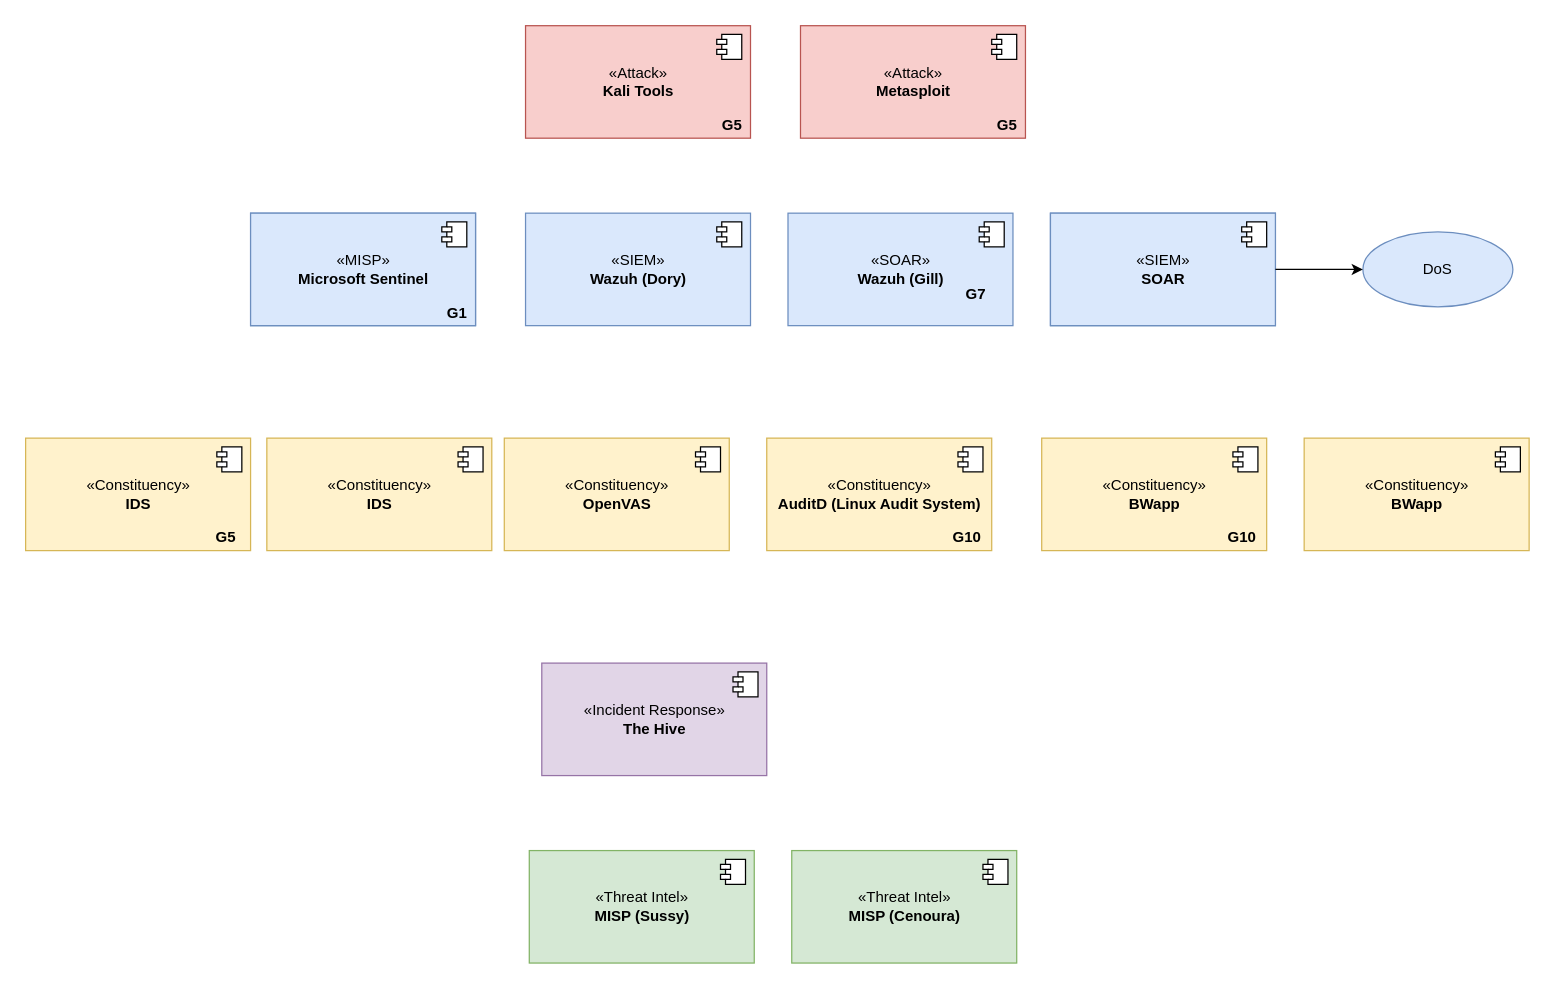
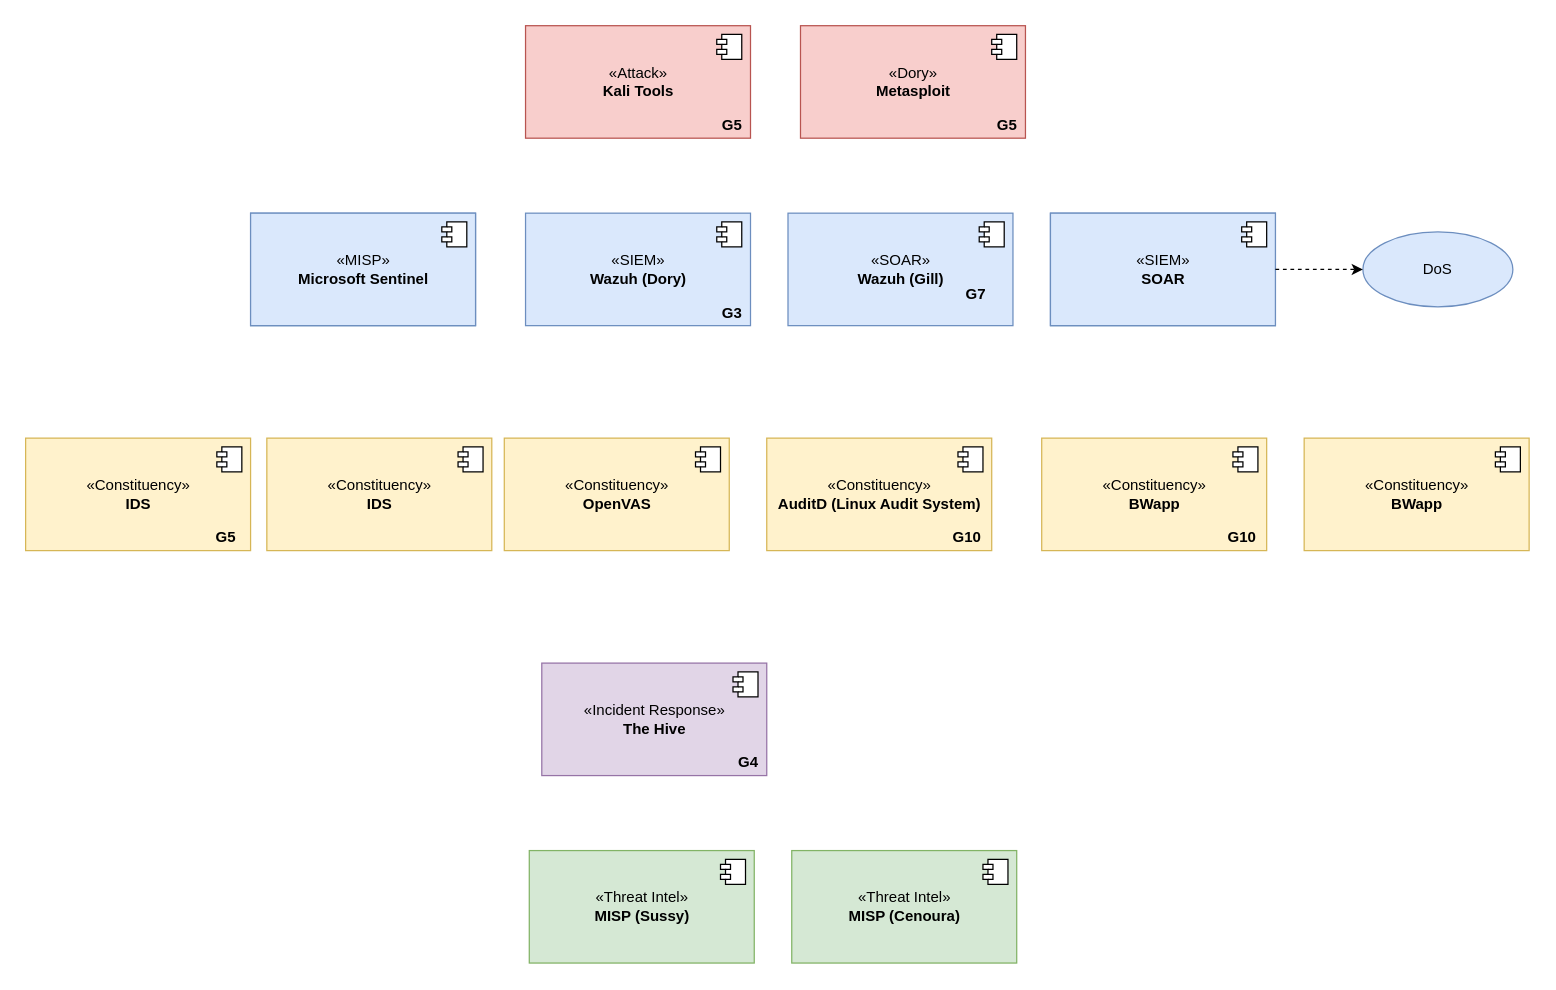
  <mxCell id="0" />
  <mxCell id="1" parent="0" />
  <mxCell id="2" value="" style="group" parent="1" vertex="1" connectable="0"><mxGeometry x="633" y="680" width="180" height="90" as="geometry" /></mxCell>
  <mxCell id="3" value="«Threat Intel»&lt;br&gt;&lt;b&gt;MISP (Cenoura)&lt;/b&gt;" style="html=1;dropTarget=0;fillColor=#d5e8d4;strokeColor=#82b366;" parent="2" vertex="1"><mxGeometry width="180" height="90" as="geometry" /></mxCell>
  <mxCell id="4" value="" style="shape=module;jettyWidth=8;jettyHeight=4;" parent="3" vertex="1"><mxGeometry x="1" width="20" height="20" relative="1" as="geometry"><mxPoint x="-27" y="7" as="offset" /></mxGeometry></mxCell>
  <mxCell id="5" value="" style="group" parent="1" vertex="1" connectable="0"><mxGeometry x="423" y="680" width="180" height="90" as="geometry" /></mxCell>
  <mxCell id="6" value="«Threat Intel»&lt;br&gt;&lt;b&gt;MISP (Sussy)&lt;/b&gt;" style="html=1;dropTarget=0;fillColor=#d5e8d4;strokeColor=#82b366;" parent="5" vertex="1"><mxGeometry width="180" height="90" as="geometry" /></mxCell>
  <mxCell id="7" value="" style="shape=module;jettyWidth=8;jettyHeight=4;" parent="6" vertex="1"><mxGeometry x="1" width="20" height="20" relative="1" as="geometry"><mxPoint x="-27" y="7" as="offset" /></mxGeometry></mxCell>
  <mxCell id="8" value="" style="group" parent="1" vertex="1" connectable="0"><mxGeometry x="433" y="530" width="180" height="90" as="geometry" /></mxCell>
  <mxCell id="9" value="«Incident Response»&lt;br&gt;&lt;b&gt;The Hive&lt;/b&gt;" style="html=1;dropTarget=0;fillColor=#e1d5e7;strokeColor=#9673a6;" parent="8" vertex="1"><mxGeometry width="180" height="90" as="geometry" /></mxCell>
  <mxCell id="10" value="" style="shape=module;jettyWidth=8;jettyHeight=4;" parent="9" vertex="1"><mxGeometry x="1" width="20" height="20" relative="1" as="geometry"><mxPoint x="-27" y="7" as="offset" /></mxGeometry></mxCell>
+ <mxCell id="11" value="&lt;b&gt;G4&lt;/b&gt;" style="text;html=1;align=center;verticalAlign=middle;resizable=0;points=[];autosize=1;strokeColor=none;fillColor=none;" parent="8" vertex="1"><mxGeometry x="150" y="70" width="30" height="20" as="geometry" /></mxCell>
  <mxCell id="12" value="" style="group" parent="1" vertex="1" connectable="0"><mxGeometry x="403" y="350" width="180" height="100" as="geometry" /></mxCell>
  <mxCell id="13" value="«Constituency»&lt;br&gt;&lt;b&gt;OpenVAS&lt;/b&gt;" style="html=1;dropTarget=0;fillColor=#fff2cc;strokeColor=#d6b656;" parent="12" vertex="1"><mxGeometry width="180" height="90" as="geometry" /></mxCell>
  <mxCell id="14" value="" style="shape=module;jettyWidth=8;jettyHeight=4;" parent="13" vertex="1"><mxGeometry x="1" width="20" height="20" relative="1" as="geometry"><mxPoint x="-27" y="7" as="offset" /></mxGeometry></mxCell>
  <mxCell id="15" value="" style="group" parent="1" vertex="1" connectable="0"><mxGeometry x="613" y="350" width="180" height="90" as="geometry" /></mxCell>
  <mxCell id="16" value="«Constituency»&lt;br&gt;&lt;b&gt;AuditD (Linux Audit System)&lt;/b&gt;" style="html=1;dropTarget=0;fillColor=#fff2cc;strokeColor=#d6b656;" parent="15" vertex="1"><mxGeometry width="180" height="90" as="geometry" /></mxCell>
  <mxCell id="17" value="" style="shape=module;jettyWidth=8;jettyHeight=4;" parent="16" vertex="1"><mxGeometry x="1" width="20" height="20" relative="1" as="geometry"><mxPoint x="-27" y="7" as="offset" /></mxGeometry></mxCell>
  <mxCell id="18" value="&lt;b&gt;G10&lt;/b&gt;" style="text;html=1;align=center;verticalAlign=middle;resizable=0;points=[];autosize=1;strokeColor=none;fillColor=none;" parent="15" vertex="1"><mxGeometry x="140" y="70" width="40" height="20" as="geometry" /></mxCell>
  <mxCell id="19" value="" style="group;fillColor=#dae8fc;strokeColor=#6c8ebf;" parent="1" vertex="1" connectable="0"><mxGeometry x="840" y="170" width="180" height="90" as="geometry" /></mxCell>
  <mxCell id="20" value="«SIEM»&lt;br&gt;&lt;b&gt;SOAR&lt;/b&gt;" style="html=1;dropTarget=0;fillColor=#dae8fc;strokeColor=#6c8ebf;" parent="19" vertex="1"><mxGeometry width="180" height="90" as="geometry" /></mxCell>
  <mxCell id="21" value="" style="shape=module;jettyWidth=8;jettyHeight=4;" parent="20" vertex="1"><mxGeometry x="1" width="20" height="20" relative="1" as="geometry"><mxPoint x="-27" y="7" as="offset" /></mxGeometry></mxCell>
  <mxCell id="22" value="" style="group" vertex="1" connectable="0" parent="1"><mxGeometry x="420" y="170" width="180" height="90" as="geometry" /></mxCell>
  <mxCell id="23" value="«SIEM»&lt;br&gt;&lt;b&gt;Wazuh (Dory)&lt;/b&gt;" style="html=1;dropTarget=0;fillColor=#dae8fc;strokeColor=#6c8ebf;" parent="22" vertex="1"><mxGeometry width="180" height="90" as="geometry" /></mxCell>
  <mxCell id="24" value="" style="shape=module;jettyWidth=8;jettyHeight=4;" parent="23" vertex="1"><mxGeometry x="1" width="20" height="20" relative="1" as="geometry"><mxPoint x="-27" y="7" as="offset" /></mxGeometry></mxCell>
+ <mxCell id="25" value="&lt;b&gt;G3&lt;/b&gt;" style="text;html=1;align=center;verticalAlign=middle;resizable=0;points=[];autosize=1;strokeColor=none;fillColor=none;" parent="22" vertex="1"><mxGeometry x="150" y="70" width="30" height="20" as="geometry" /></mxCell>
  <mxCell id="26" value="" style="group" vertex="1" connectable="0" parent="1"><mxGeometry x="630" y="170" width="180" height="90" as="geometry" /></mxCell>
  <mxCell id="27" value="«SOAR»&lt;br&gt;&lt;b&gt;Wazuh (Gill)&lt;/b&gt;" style="html=1;dropTarget=0;fillColor=#dae8fc;strokeColor=#6c8ebf;" parent="26" vertex="1"><mxGeometry width="180" height="90" as="geometry" /></mxCell>
  <mxCell id="28" value="" style="shape=module;jettyWidth=8;jettyHeight=4;" parent="27" vertex="1"><mxGeometry x="1" width="20" height="20" relative="1" as="geometry"><mxPoint x="-27" y="7" as="offset" /></mxGeometry></mxCell>
  <mxCell id="29" value="&lt;b&gt;G7&lt;/b&gt;" style="text;html=1;align=center;verticalAlign=middle;resizable=0;points=[];autosize=1;strokeColor=none;fillColor=none;" parent="26" vertex="1"><mxGeometry x="135" y="55" width="30" height="20" as="geometry" /></mxCell>
  <mxCell id="30" value="" style="group" vertex="1" connectable="0" parent="1"><mxGeometry x="640" y="20" width="180" height="90" as="geometry" /></mxCell>
- <mxCell id="31" value="«Attack»&lt;br&gt;&lt;b&gt;Metasploit&lt;/b&gt;" style="html=1;dropTarget=0;fillColor=#f8cecc;strokeColor=#b85450;" parent="30" vertex="1"><mxGeometry width="180" height="90" as="geometry" /></mxCell>
+ <mxCell id="31" value="«Dory»&lt;br&gt;&lt;b&gt;Metasploit&lt;/b&gt;" style="html=1;dropTarget=0;fillColor=#f8cecc;strokeColor=#b85450;" parent="30" vertex="1"><mxGeometry width="180" height="90" as="geometry" /></mxCell>
  <mxCell id="32" value="" style="shape=module;jettyWidth=8;jettyHeight=4;" parent="31" vertex="1"><mxGeometry x="1" width="20" height="20" relative="1" as="geometry"><mxPoint x="-27" y="7" as="offset" /></mxGeometry></mxCell>
  <mxCell id="33" value="&lt;b&gt;G5&lt;/b&gt;" style="text;html=1;align=center;verticalAlign=middle;resizable=0;points=[];autosize=1;strokeColor=none;fillColor=none;" parent="30" vertex="1"><mxGeometry x="150" y="70" width="30" height="20" as="geometry" /></mxCell>
  <mxCell id="34" value="" style="group" vertex="1" connectable="0" parent="1"><mxGeometry x="420" y="20" width="180" height="90" as="geometry" /></mxCell>
  <mxCell id="35" value="«Attack»&lt;br&gt;&lt;b&gt;Kali Tools&lt;/b&gt;" style="html=1;dropTarget=0;fillColor=#f8cecc;strokeColor=#b85450;" parent="34" vertex="1"><mxGeometry width="180" height="90" as="geometry" /></mxCell>
  <mxCell id="36" value="" style="shape=module;jettyWidth=8;jettyHeight=4;" parent="35" vertex="1"><mxGeometry x="1" width="20" height="20" relative="1" as="geometry"><mxPoint x="-27" y="7" as="offset" /></mxGeometry></mxCell>
  <mxCell id="37" value="&lt;b&gt;G5&lt;/b&gt;" style="text;html=1;align=center;verticalAlign=middle;resizable=0;points=[];autosize=1;strokeColor=none;fillColor=none;" parent="34" vertex="1"><mxGeometry x="150" y="70" width="30" height="20" as="geometry" /></mxCell>
  <mxCell id="38" value="" style="group" vertex="1" connectable="0" parent="1"><mxGeometry x="833" y="350" width="180" height="90" as="geometry" /></mxCell>
  <mxCell id="39" value="«Constituency»&lt;br&gt;&lt;b&gt;BWapp&lt;/b&gt;" style="html=1;dropTarget=0;fillColor=#fff2cc;strokeColor=#d6b656;" vertex="1" parent="38"><mxGeometry width="180" height="90" as="geometry" /></mxCell>
  <mxCell id="40" value="" style="shape=module;jettyWidth=8;jettyHeight=4;" vertex="1" parent="39"><mxGeometry x="1" width="20" height="20" relative="1" as="geometry"><mxPoint x="-27" y="7" as="offset" /></mxGeometry></mxCell>
  <mxCell id="41" value="&lt;b&gt;G10&lt;/b&gt;" style="text;html=1;align=center;verticalAlign=middle;resizable=0;points=[];autosize=1;strokeColor=none;fillColor=none;" vertex="1" parent="38"><mxGeometry x="140" y="70" width="40" height="20" as="geometry" /></mxCell>
  <mxCell id="42" value="" style="group;fillColor=#dae8fc;strokeColor=#6c8ebf;" vertex="1" connectable="0" parent="1"><mxGeometry x="200" y="170" width="180" height="90" as="geometry" /></mxCell>
  <mxCell id="43" value="«MISP»&lt;br&gt;&lt;b&gt;Microsoft Sentinel&lt;/b&gt;" style="html=1;dropTarget=0;fillColor=#dae8fc;strokeColor=#6c8ebf;" parent="42" vertex="1"><mxGeometry width="180" height="90" as="geometry" /></mxCell>
  <mxCell id="44" value="" style="shape=module;jettyWidth=8;jettyHeight=4;" parent="43" vertex="1"><mxGeometry x="1" width="20" height="20" relative="1" as="geometry"><mxPoint x="-27" y="7" as="offset" /></mxGeometry></mxCell>
- <mxCell id="45" value="&lt;b&gt;G1&lt;/b&gt;" style="text;html=1;align=center;verticalAlign=middle;resizable=0;points=[];autosize=1;strokeColor=none;fillColor=none;" parent="42" vertex="1"><mxGeometry x="150" y="70" width="30" height="20" as="geometry" /></mxCell>
  <mxCell id="46" value="DoS" style="ellipse;whiteSpace=wrap;html=1;fillColor=#dae8fc;strokeColor=#6c8ebf;" vertex="1" parent="1"><mxGeometry x="1090" y="185" width="120" height="60" as="geometry" /></mxCell>
- <mxCell id="47" value="" style="edgeStyle=orthogonalEdgeStyle;rounded=0;orthogonalLoop=1;jettySize=auto;html=1;" edge="1" parent="1" source="20" target="46"><mxGeometry relative="1" as="geometry" /></mxCell>
+ <mxCell id="47" value="" style="edgeStyle=orthogonalEdgeStyle;rounded=0;orthogonalLoop=1;jettySize=auto;html=1;dashed=1;" edge="1" parent="1" source="20" target="46"><mxGeometry relative="1" as="geometry" /></mxCell>
  <mxCell id="48" value="" style="group" vertex="1" connectable="0" parent="1"><mxGeometry x="20" y="350" width="180" height="90" as="geometry" /></mxCell>
  <mxCell id="49" value="«Constituency»&lt;br&gt;&lt;b&gt;IDS&lt;/b&gt;" style="html=1;dropTarget=0;fillColor=#fff2cc;strokeColor=#d6b656;" vertex="1" parent="48"><mxGeometry width="180" height="90" as="geometry" /></mxCell>
  <mxCell id="50" value="" style="shape=module;jettyWidth=8;jettyHeight=4;" vertex="1" parent="49"><mxGeometry x="1" width="20" height="20" relative="1" as="geometry"><mxPoint x="-27" y="7" as="offset" /></mxGeometry></mxCell>
  <mxCell id="51" value="&lt;b&gt;G5&lt;/b&gt;" style="text;html=1;align=center;verticalAlign=middle;resizable=0;points=[];autosize=1;strokeColor=none;fillColor=none;" vertex="1" parent="48"><mxGeometry x="145" y="70" width="30" height="20" as="geometry" /></mxCell>
  <mxCell id="52" value="" style="group" vertex="1" connectable="0" parent="1"><mxGeometry x="213" y="350" width="180" height="90" as="geometry" /></mxCell>
  <mxCell id="53" value="«Constituency»&lt;br&gt;&lt;b&gt;IDS&lt;/b&gt;" style="html=1;dropTarget=0;fillColor=#fff2cc;strokeColor=#d6b656;" vertex="1" parent="52"><mxGeometry width="180" height="90" as="geometry" /></mxCell>
  <mxCell id="54" value="" style="shape=module;jettyWidth=8;jettyHeight=4;" vertex="1" parent="53"><mxGeometry x="1" width="20" height="20" relative="1" as="geometry"><mxPoint x="-27" y="7" as="offset" /></mxGeometry></mxCell>
  <mxCell id="55" value="" style="group" vertex="1" connectable="0" parent="1"><mxGeometry x="1043" y="350" width="180" height="90" as="geometry" /></mxCell>
  <mxCell id="56" value="«Constituency»&lt;br&gt;&lt;b&gt;BWapp&lt;/b&gt;" style="html=1;dropTarget=0;fillColor=#fff2cc;strokeColor=#d6b656;" vertex="1" parent="55"><mxGeometry width="180" height="90" as="geometry" /></mxCell>
  <mxCell id="57" value="" style="shape=module;jettyWidth=8;jettyHeight=4;" vertex="1" parent="56"><mxGeometry x="1" width="20" height="20" relative="1" as="geometry"><mxPoint x="-27" y="7" as="offset" /></mxGeometry></mxCell>
